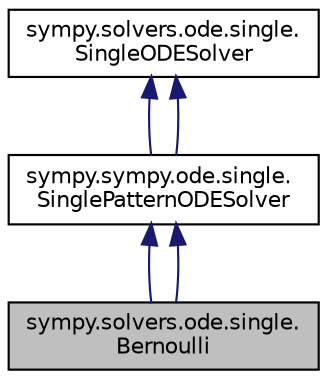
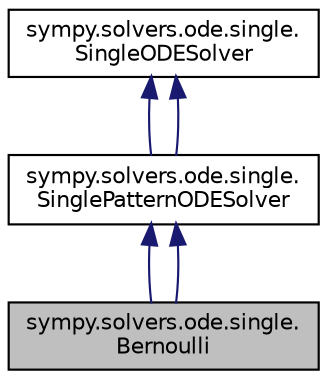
  digraph {
    node [color=black fillcolor=white fontname=Helvetica fontsize=10 shape=record style=filled]
    edge [color=midnightblue dir=back fontname=Helvetica fontsize=10 labelfontname=Helvetica labelfontsize=10 style=solid]
    n1 [fillcolor=grey75 fontcolor=black height=0.2 label="sympy.solvers.ode.single.\lBernoulli" width=0.4]
-   n2 [height=0.2 label="sympy.sympy.ode.single.\lSinglePatternODESolver" width=0.4]
+   n2 [height=0.2 label="sympy.solvers.ode.single.\lSinglePatternODESolver" width=0.4]
    n3 [height=0.2 label="sympy.solvers.ode.single.\lSingleODESolver" width=0.4]
    n2 -> n1
    n2 -> n1
    n3 -> n2
    n3 -> n2
  }
